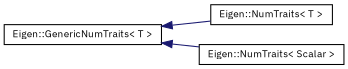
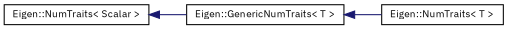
  digraph {
    fontname="IBM Plex Sans"
    rankdir=LR
    node [color=black fillcolor=white fontname="IBM Plex Sans" fontsize=10 shape=record style=filled]
    edge [color=midnightblue dir=back fontname="IBM Plex Sans" fontsize=10 labelfontname=Helvetica labelfontsize=10 style=solid]
    n1 [height=0.2 label="Eigen::GenericNumTraits\< T \>" width=0.4]
    n2 [height=0.2 label="Eigen::NumTraits\< T \>" width=0.4]
    n3 [height=0.2 label="Eigen::NumTraits\< Scalar \>" width=0.4]
    n1 -> n2
-   n1 -> n3
+   n3 -> n1
  }
